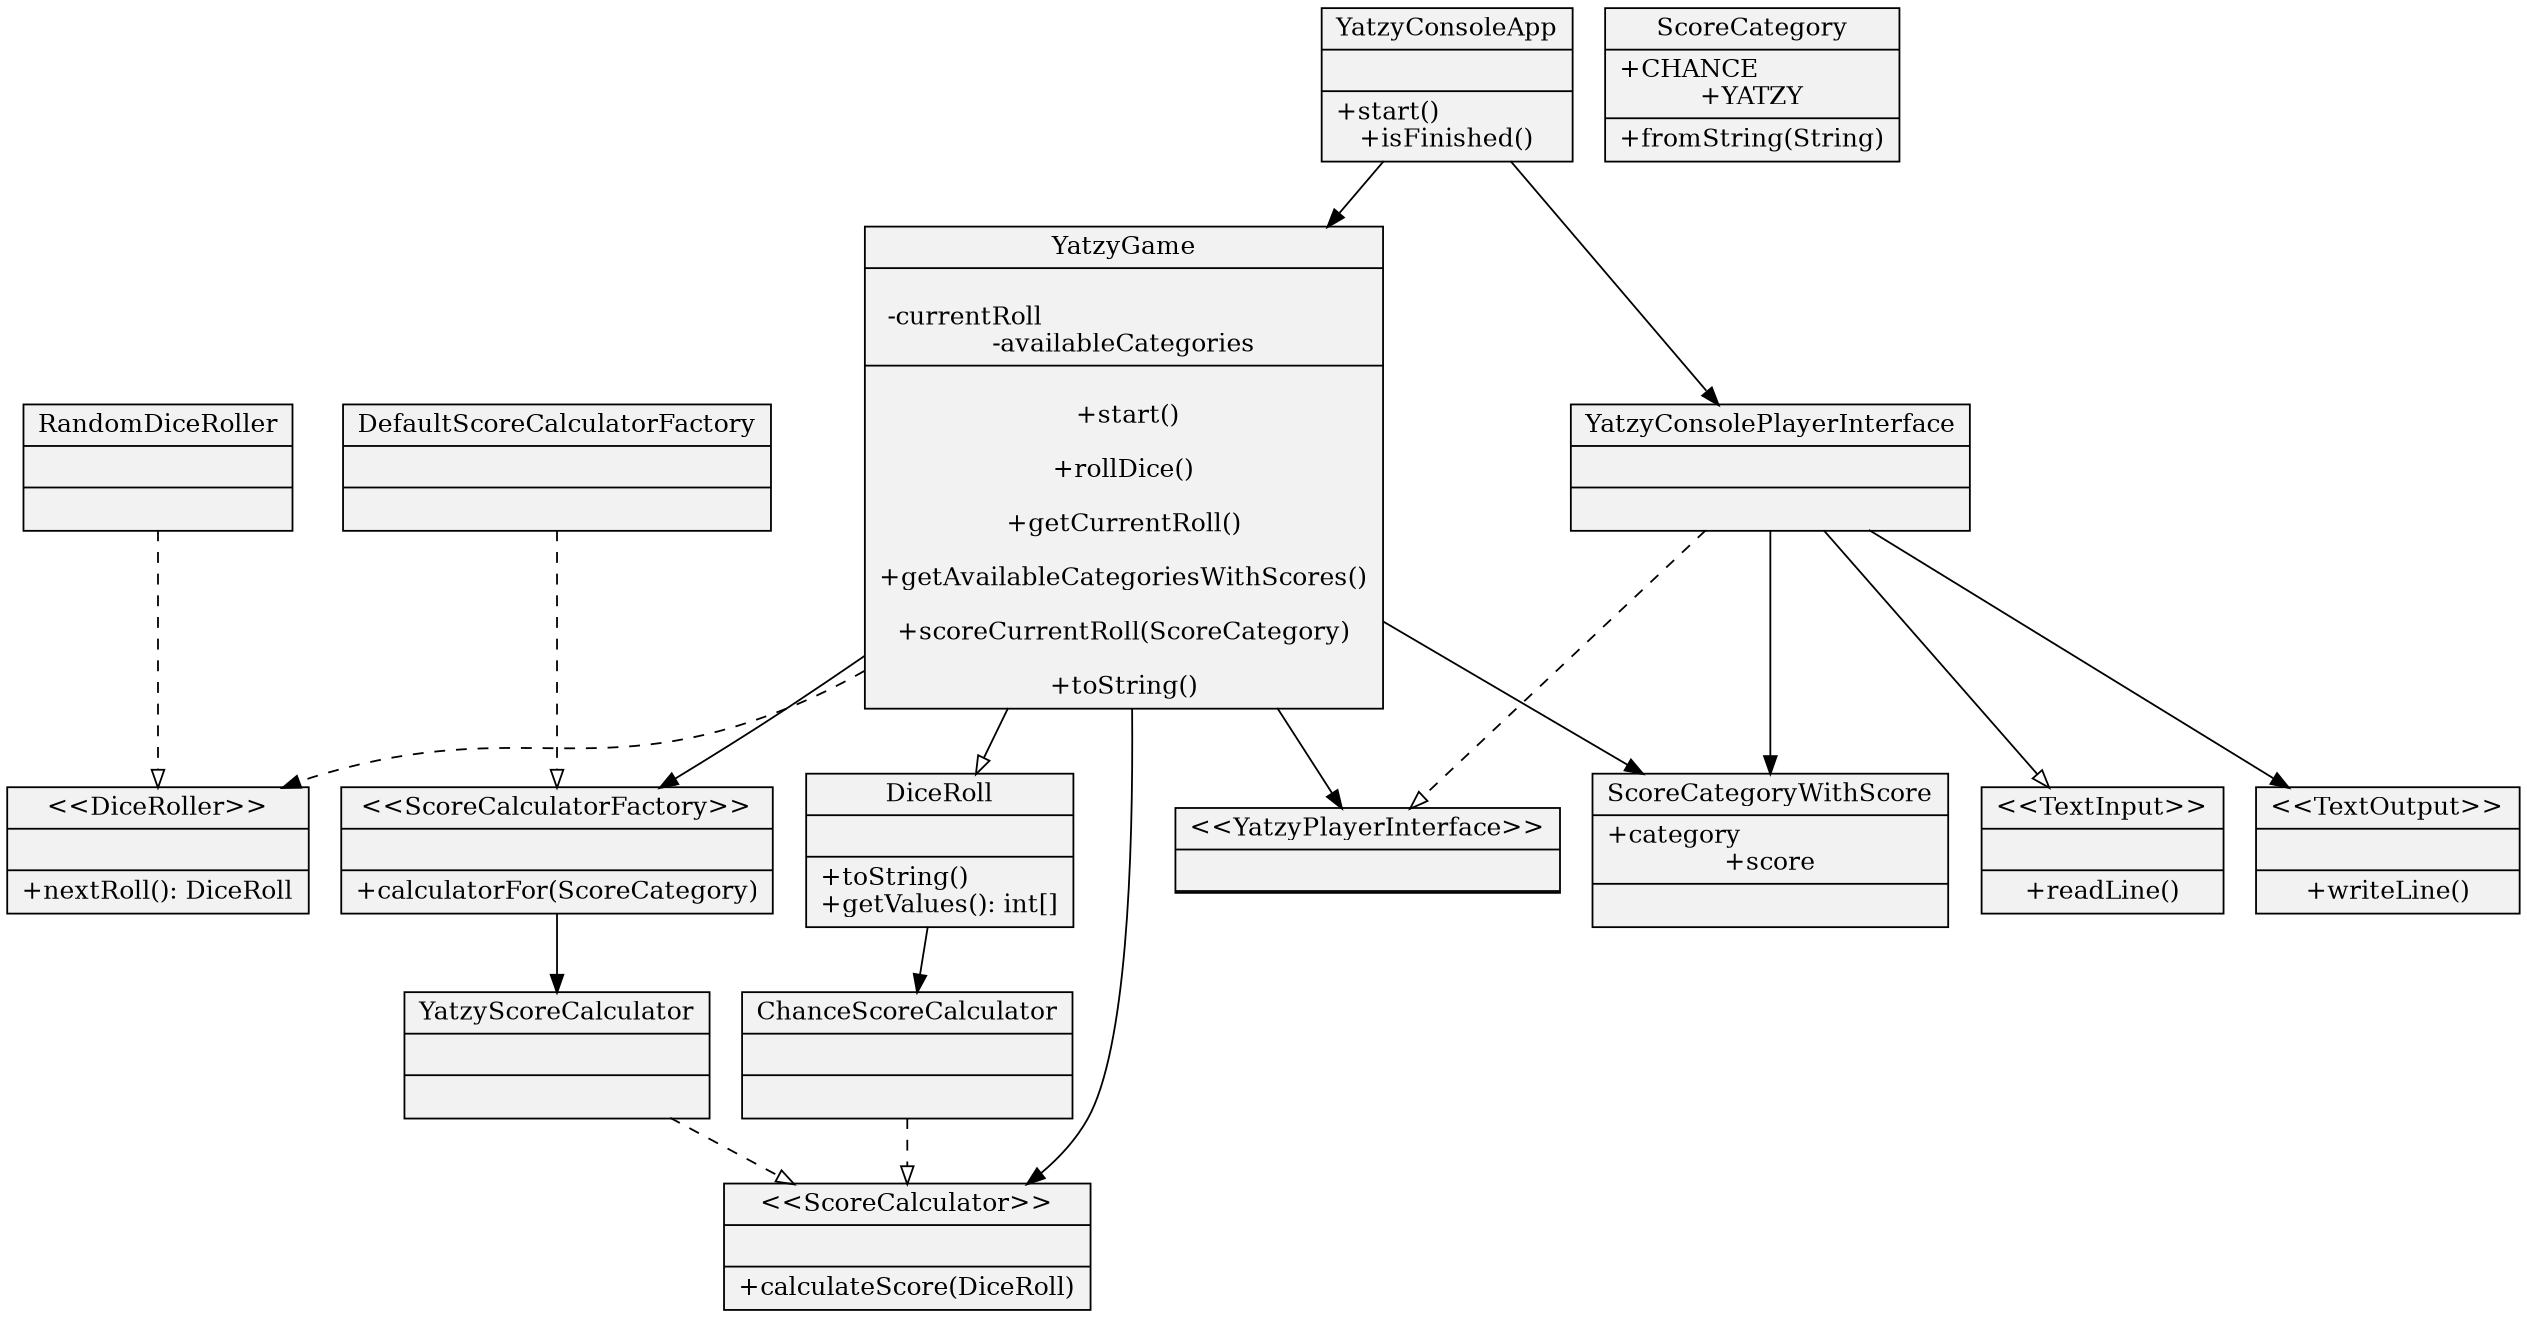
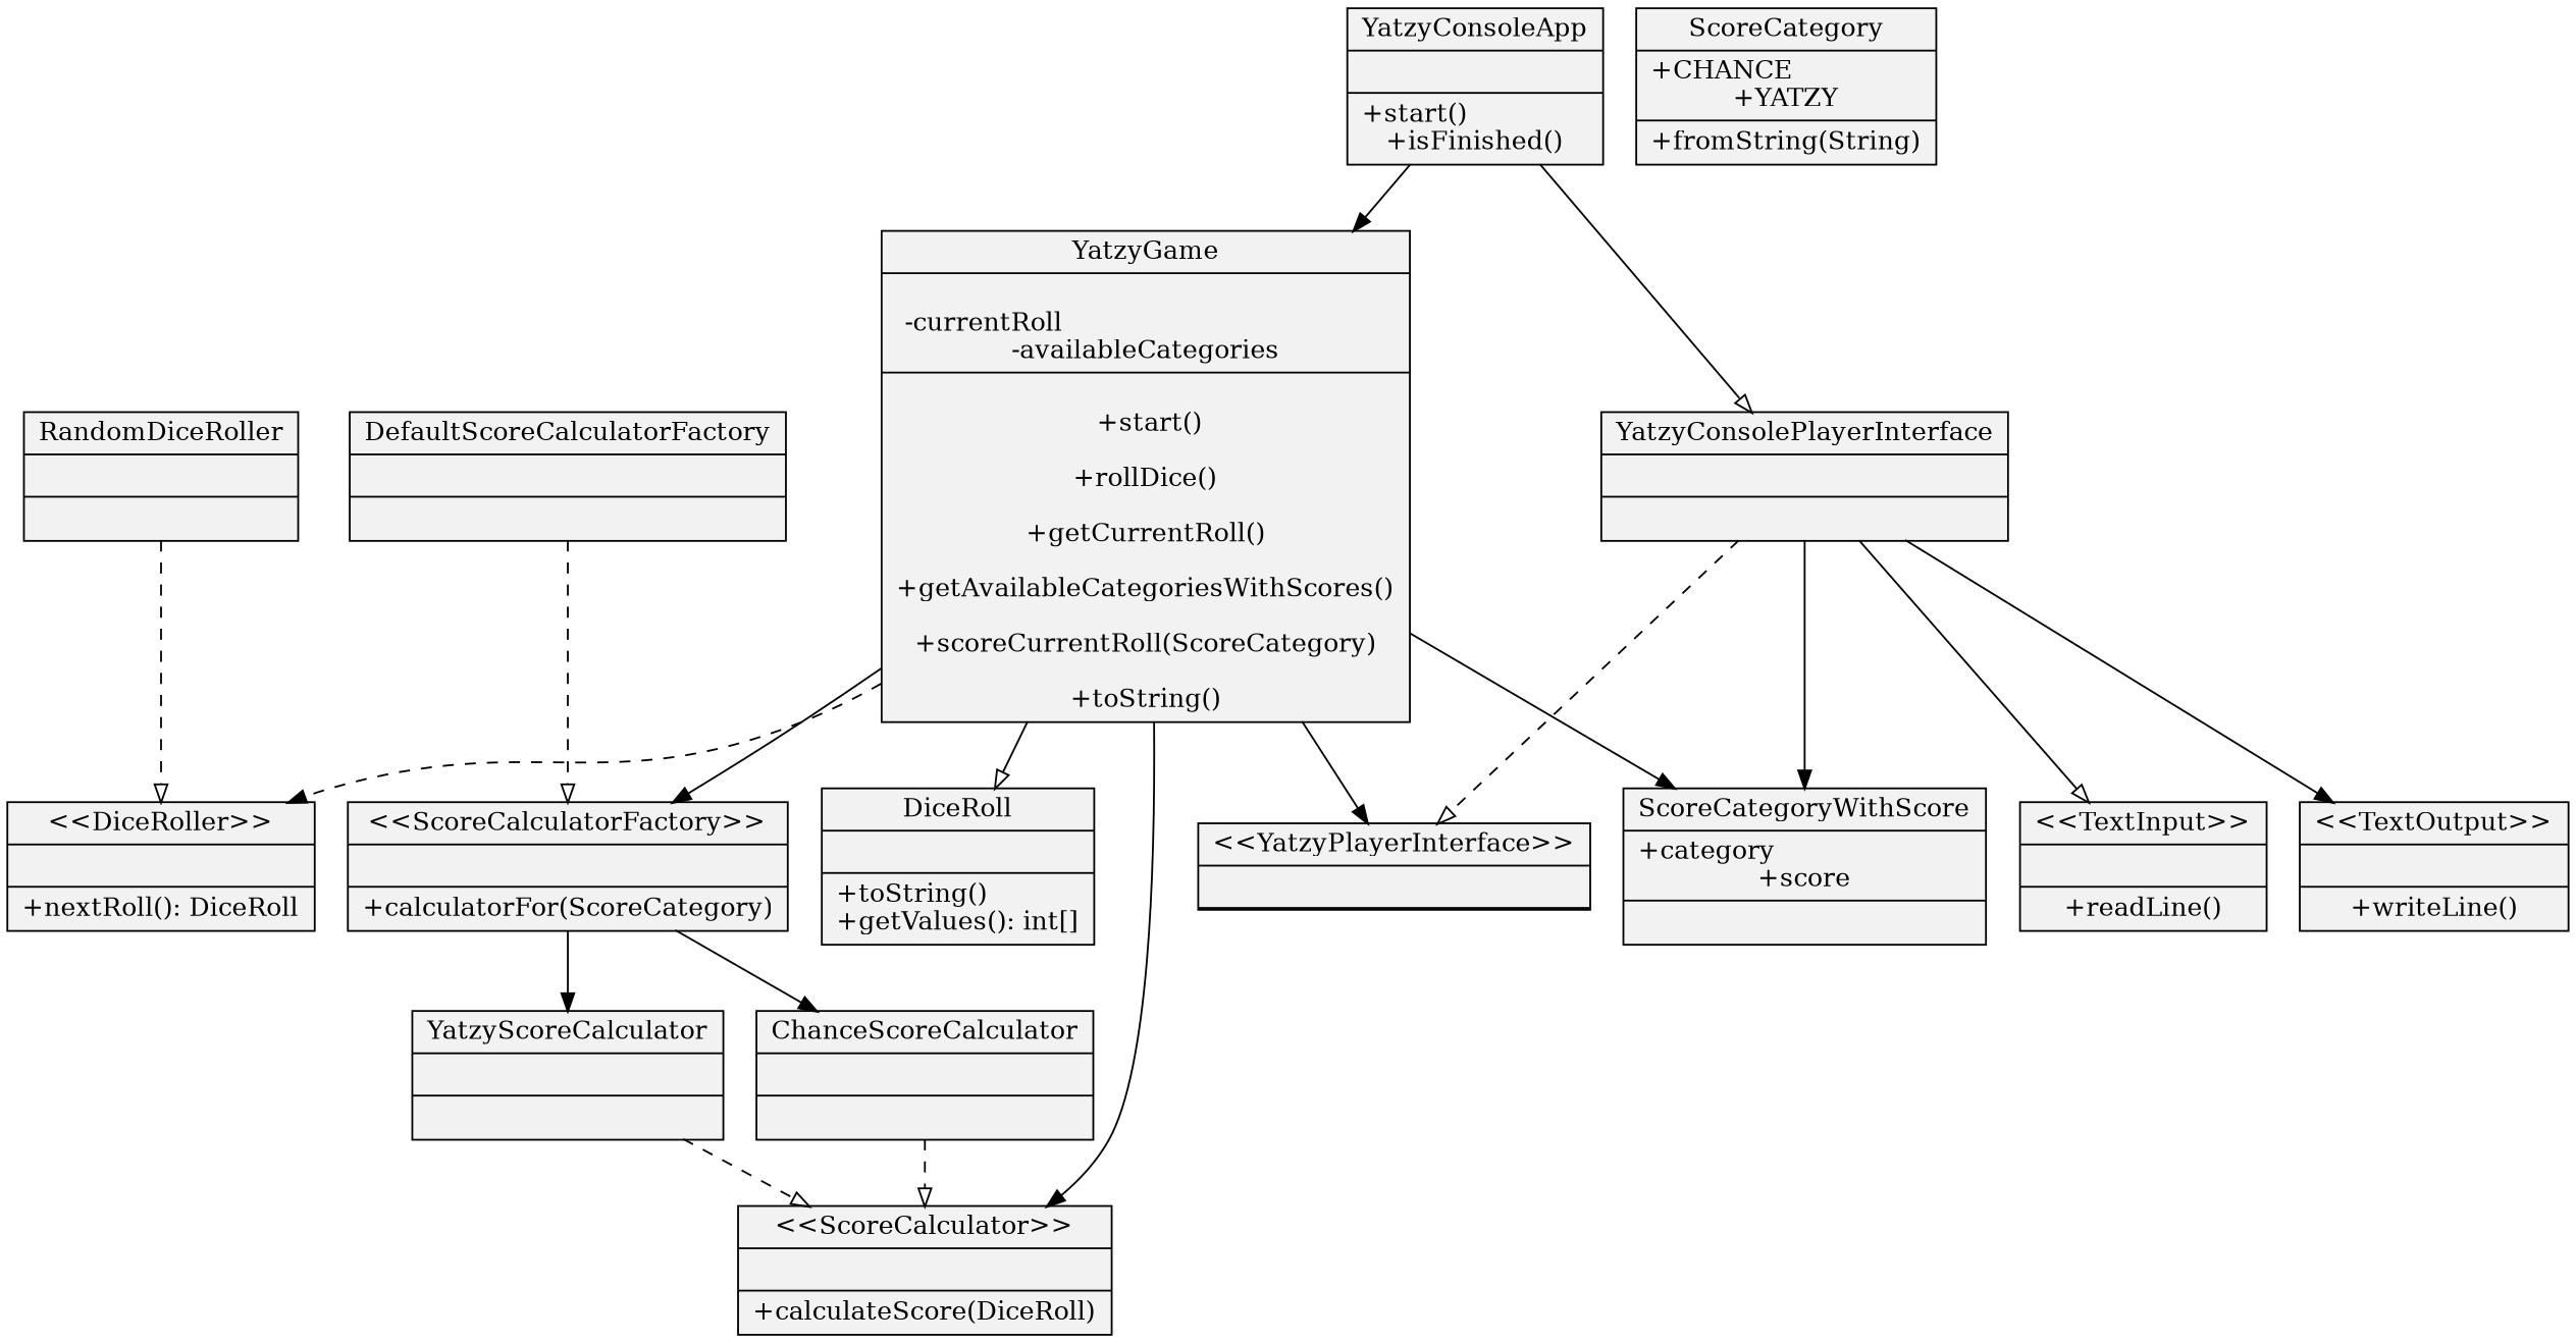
  digraph {
    node [fillcolor=gray95 shape=record style=filled]
    n1 [label="{YatzyConsoleApp||+start()\l+isFinished()}"]
    n2 [label="{YatzyGame|\n    -currentRoll\l-availableCategories|\n    +start()\n    \l+rollDice()\n    \l+getCurrentRoll()\n    \l+getAvailableCategoriesWithScores()\n    \l+scoreCurrentRoll(ScoreCategory)\n    \l+toString()}"]
    n3 [label="{YatzyConsolePlayerInterface||}"]
    n4 [label="{\<\<DiceRoller\>\>||+nextRoll(): DiceRoll}"]
    n5 [label="{DiceRoll||+toString()\l+getValues(): int[]}"]
    n6 [label="{\<\<ScoreCalculatorFactory\>\>||+calculatorFor(ScoreCategory)}"]
    n7 [label="{\<\<ScoreCalculator\>\>||+calculateScore(DiceRoll)}"]
    n8 [label="{\<\<YatzyPlayerInterface\>\>||\n    showPlayerRolled(DiceRoll)\n    \lshowAvailableCategories(List<ScoreCategoryWithScore>)\n    \lpromptForCategoryInput(): ScoreCategory\n    \lshowPlayerScore()}"]
    n9 [label="{ScoreCategoryWithScore|+category\l+score|}"]
    n10 [label="{\<\<TextInput\>\>||+readLine()}"]
    n11 [label="{\<\<TextOutput\>\>||+writeLine()}"]
    n12 [label="{RandomDiceRoller||}"]
    n13 [label="{ScoreCategory|+CHANCE\l+YATZY|+fromString(String)}"]
    n14 [label="{YatzyScoreCalculator||}"]
    n15 [label="{ChanceScoreCalculator||}"]
    n16 [label="{DefaultScoreCalculatorFactory||}"]
    n1 -> n2
-   n1 -> n3
+   n1 -> n3 [arrowhead=onormal]
    n2 -> n4 [style=dashed]
    n2 -> n5 [arrowhead=onormal]
    n2 -> n6
    n2 -> n7
    n2 -> n8
    n2 -> n9
    n3 -> n8 [arrowhead=onormal style=dashed]
    n3 -> n9
    n3 -> n10 [arrowhead=onormal]
    n3 -> n11
    n6 -> n14
-   n5 -> n15
+   n6 -> n15
    n12 -> n4 [arrowhead=onormal style=dashed]
    n14 -> n7 [arrowhead=onormal style=dashed]
    n15 -> n7 [arrowhead=onormal style=dashed]
    n16 -> n6 [arrowhead=onormal style=dashed]
  }
